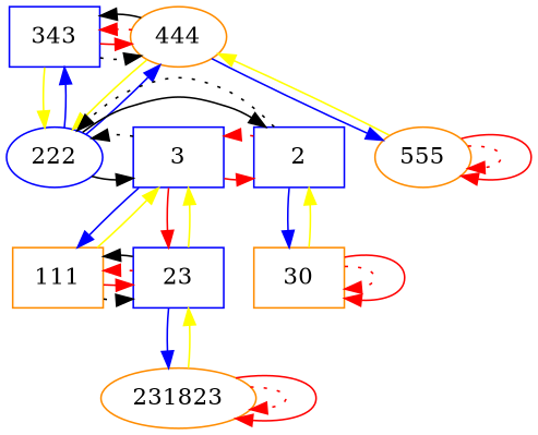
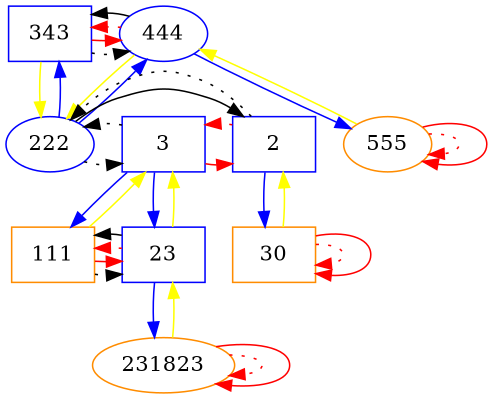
  digraph {
    node [color=blue shape=box]
    edge [color=red]
    n1 [label=343]
-   444 [color=darkorange shape=ellipse]
+   444 [shape=ellipse]
    111 [color=darkorange]
    23
    222 [shape=ellipse]
    3
    2
    555 [color=darkorange shape=ellipse]
    n9 [color=darkorange label=231823 shape=ellipse]
    n10 [color=darkorange label=30]
    subgraph sub_1 {
      rank=same
      n1
      444
    }
    subgraph sub_2 {
      rank=same
      111
      23
    }
    subgraph sub_3 {
      rank=same
      222
      3
    }
    subgraph sub_4 {
      rank=same
      222
      2
    }
    n1 -> 444 [style=dotted color=""]
    n1 -> 444
    n1 -> 222 [color=yellow]
    444 -> n1 [style=dotted]
    444 -> n1 [color=""]
    444 -> 222 [color=yellow]
    444 -> 555 [color=blue]
    111 -> 23 [style=dotted color=""]
    111 -> 23
    111 -> 3 [color=yellow]
    23 -> 111 [style=dotted]
    23 -> 111 [color=""]
    23 -> 3 [color=yellow]
    23 -> n9 [color=blue]
    222 -> n1 [color=blue]
    222 -> 444 [color=blue]
-   222 -> 3 [style=solid color=""]
+   222 -> 3 [style=dotted color=""]
    222 -> 2 [color=""]
    3 -> 111 [color=blue]
-   3 -> 23
+   3 -> 23 [color=blue]
    3 -> 222 [style=dotted color=""]
    3 -> 2
    2 -> 222 [style=dotted color=""]
    2 -> 3 [style=dotted]
    2 -> n10 [color=blue]
    555 -> 444 [color=yellow]
    555 -> 555 [style=dotted]
    555 -> 555
    n9 -> 23 [color=yellow]
    n9 -> n9 [style=dotted]
    n9 -> n9
    n10 -> 2 [color=yellow]
    n10 -> n10 [style=dotted]
    n10 -> n10
  }
